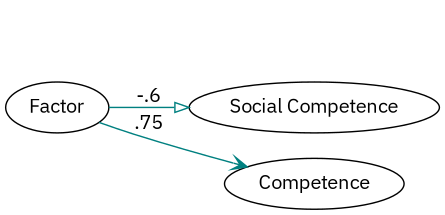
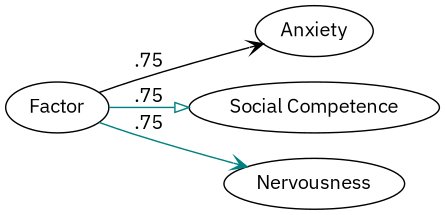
  digraph {
    fontname="IBM Plex Sans"
    rankdir=LR
    node [fontname="IBM Plex Sans"]
    edge [arrowhead=vee color=teal fontname="IBM Plex Sans"]
+   n1 [label=Anxiety]
    n2 [label="Social Competence"]
-   n3 [label=Competence]
+   n3 [label=Nervousness]
    n4 [label=Factor]
    subgraph sub_1 {
      rank=same
+     n1
      n2
      n3
    }
    subgraph sub_2 {
      rank=max
    }
-   n4 -> n2 [arrowhead=onormal label=-.6]
+   n4 -> n1 [color=black label=.75]
+   n4 -> n2 [arrowhead=onormal label=.75]
    n4 -> n3 [label=.75]
  }
